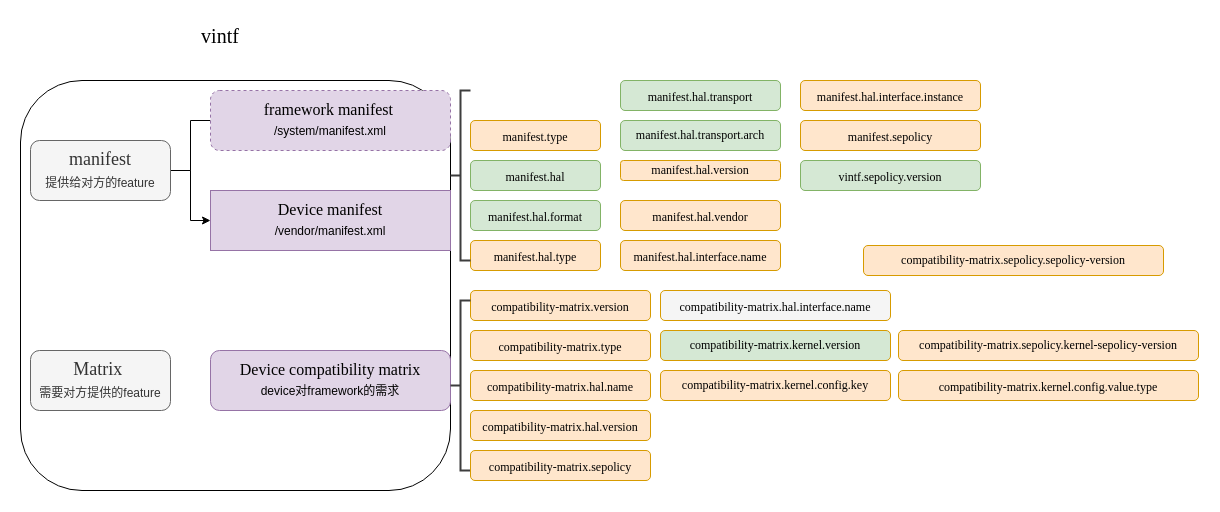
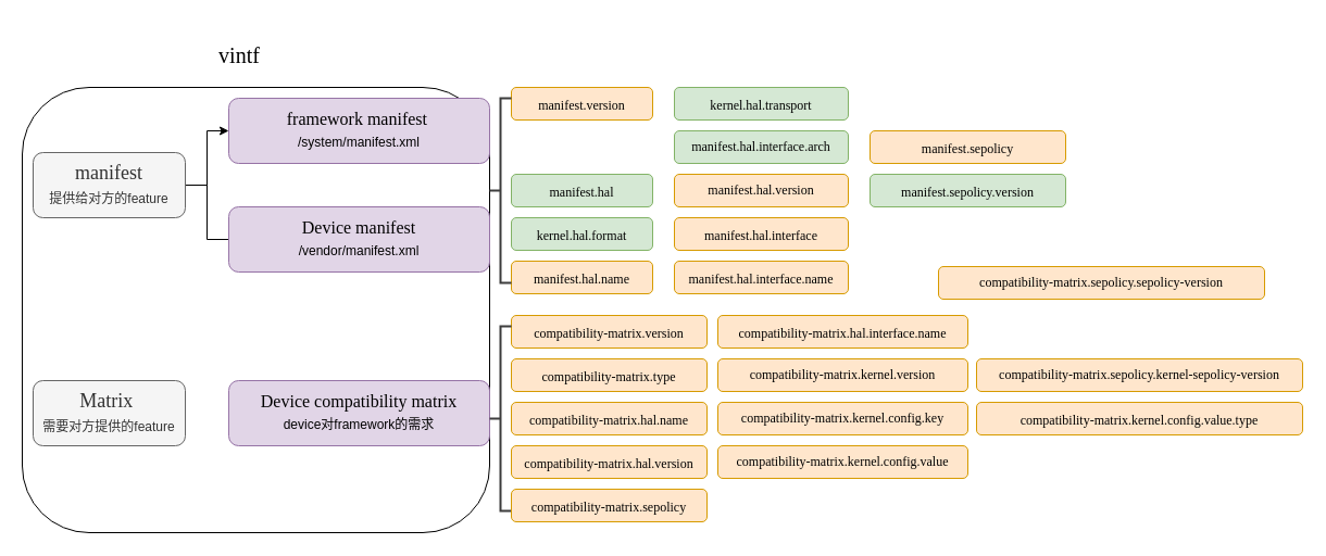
  <mxCell id="0" />
  <mxCell id="1" parent="0" />
  <mxCell id="2" value="" style="rounded=1;whiteSpace=wrap;html=1;" vertex="1" parent="1"><mxGeometry x="20" y="80" width="430" height="410" as="geometry" /></mxCell>
- <mxCell id="3" value="&lt;font face=&quot;Comic Sans MS&quot; style=&quot;font-size: 20px;&quot;&gt;vintf&lt;/font&gt;" style="rounded=1;whiteSpace=wrap;html=1;fillColor=none;strokeColor=none;fontSize=20;" vertex="1" parent="1"><mxGeometry x="160" y="5" width="120" height="60" as="geometry" /></mxCell>
- <mxCell id="4" style="edgeStyle=orthogonalEdgeStyle;rounded=0;orthogonalLoop=1;jettySize=auto;html=1;exitX=1;exitY=0.5;exitDx=0;exitDy=0;entryX=0;entryY=0.5;entryDx=0;entryDy=0;endArrow=none;" edge="1" parent="1" source="6" target="8"><mxGeometry relative="1" as="geometry" /></mxCell>
- <mxCell id="5" style="edgeStyle=orthogonalEdgeStyle;rounded=0;orthogonalLoop=1;jettySize=auto;html=1;exitX=1;exitY=0.5;exitDx=0;exitDy=0;entryX=0;entryY=0.5;entryDx=0;entryDy=0;" edge="1" parent="1" source="6" target="9"><mxGeometry relative="1" as="geometry" /></mxCell>
+ <mxCell id="3" value="&lt;font face=&quot;Comic Sans MS&quot; style=&quot;font-size: 20px;&quot;&gt;vintf&lt;/font&gt;" style="rounded=1;whiteSpace=wrap;html=1;fillColor=none;strokeColor=none;fontSize=20;" vertex="1" parent="1"><mxGeometry x="160" y="20" width="120" height="60" as="geometry" /></mxCell>
+ <mxCell id="4" style="edgeStyle=orthogonalEdgeStyle;rounded=0;orthogonalLoop=1;jettySize=auto;html=1;exitX=1;exitY=0.5;exitDx=0;exitDy=0;entryX=0;entryY=0.5;entryDx=0;entryDy=0;" edge="1" parent="1" source="6" target="8"><mxGeometry relative="1" as="geometry" /></mxCell>
+ <mxCell id="5" style="edgeStyle=orthogonalEdgeStyle;rounded=0;orthogonalLoop=1;jettySize=auto;html=1;exitX=1;exitY=0.5;exitDx=0;exitDy=0;entryX=0;entryY=0.5;entryDx=0;entryDy=0;endArrow=none;" edge="1" parent="1" source="6" target="9"><mxGeometry relative="1" as="geometry" /></mxCell>
  <mxCell id="6" value="&lt;font style=&quot;font-size: 18px;&quot; face=&quot;Comic Sans MS&quot;&gt;manifest&lt;br&gt;&lt;/font&gt;提供给对方的feature&lt;font style=&quot;font-size: 18px;&quot; face=&quot;Comic Sans MS&quot;&gt;&lt;br&gt;&lt;/font&gt;" style="rounded=1;whiteSpace=wrap;html=1;align=center;verticalAlign=middle;fillColor=#f5f5f5;fontColor=#333333;strokeColor=#666666;" vertex="1" parent="1"><mxGeometry x="30" y="140" width="140" height="60" as="geometry" /></mxCell>
  <mxCell id="7" value="&lt;font style=&quot;font-size: 18px;&quot; face=&quot;Comic Sans MS&quot;&gt;Matrix&amp;nbsp;&lt;br&gt;&lt;/font&gt;需要对方提供的feature&lt;font style=&quot;font-size: 18px;&quot; face=&quot;Comic Sans MS&quot;&gt;&lt;br&gt;&lt;/font&gt;" style="rounded=1;whiteSpace=wrap;html=1;align=center;verticalAlign=middle;fillColor=#f5f5f5;fontColor=#333333;strokeColor=#666666;" vertex="1" parent="1"><mxGeometry x="30" y="350" width="140" height="60" as="geometry" /></mxCell>
- <mxCell id="8" value="&lt;font style=&quot;&quot; face=&quot;Comic Sans MS&quot;&gt;&lt;font style=&quot;font-size: 16px;&quot;&gt;framework manifest&lt;/font&gt;&lt;span style=&quot;font-size: 13px;&quot;&gt;&amp;nbsp;&lt;/span&gt;&lt;br&gt;&lt;/font&gt;/system/manifest.xml&lt;font style=&quot;font-size: 18px;&quot; face=&quot;Comic Sans MS&quot;&gt;&lt;br&gt;&lt;/font&gt;" style="rounded=1;whiteSpace=wrap;html=1;align=center;verticalAlign=middle;fillColor=#e1d5e7;strokeColor=#9673a6;dashed=1;" vertex="1" parent="1"><mxGeometry x="210" y="90" width="240" height="60" as="geometry" /></mxCell>
- <mxCell id="9" value="&lt;font style=&quot;font-size: 16px;&quot; face=&quot;Comic Sans MS&quot;&gt;Device manifest&lt;br&gt;&lt;/font&gt;/vendor/manifest.xml&lt;font style=&quot;font-size: 18px;&quot; face=&quot;Comic Sans MS&quot;&gt;&lt;br&gt;&lt;/font&gt;" style="whiteSpace=wrap;html=1;align=center;verticalAlign=middle;fillColor=#e1d5e7;strokeColor=#9673a6;rounded=0;" vertex="1" parent="1"><mxGeometry x="210" y="190" width="240" height="60" as="geometry" /></mxCell>
+ <mxCell id="8" value="&lt;font style=&quot;&quot; face=&quot;Comic Sans MS&quot;&gt;&lt;font style=&quot;font-size: 16px;&quot;&gt;framework manifest&lt;/font&gt;&lt;span style=&quot;font-size: 13px;&quot;&gt;&amp;nbsp;&lt;/span&gt;&lt;br&gt;&lt;/font&gt;/system/manifest.xml&lt;font style=&quot;font-size: 18px;&quot; face=&quot;Comic Sans MS&quot;&gt;&lt;br&gt;&lt;/font&gt;" style="rounded=1;whiteSpace=wrap;html=1;align=center;verticalAlign=middle;fillColor=#e1d5e7;strokeColor=#9673a6;" vertex="1" parent="1"><mxGeometry x="210" y="90" width="240" height="60" as="geometry" /></mxCell>
+ <mxCell id="9" value="&lt;font style=&quot;font-size: 16px;&quot; face=&quot;Comic Sans MS&quot;&gt;Device manifest&lt;br&gt;&lt;/font&gt;/vendor/manifest.xml&lt;font style=&quot;font-size: 18px;&quot; face=&quot;Comic Sans MS&quot;&gt;&lt;br&gt;&lt;/font&gt;" style="rounded=1;whiteSpace=wrap;html=1;align=center;verticalAlign=middle;fillColor=#e1d5e7;strokeColor=#9673a6;" vertex="1" parent="1"><mxGeometry x="210" y="190" width="240" height="60" as="geometry" /></mxCell>
  <mxCell id="10" value="&lt;font style=&quot;&quot; face=&quot;Comic Sans MS&quot;&gt;&lt;font style=&quot;font-size: 16px;&quot;&gt;Device compatibility matrix&lt;/font&gt;&lt;br&gt;&lt;/font&gt;device对framework的需求&lt;font style=&quot;font-size: 18px;&quot; face=&quot;Comic Sans MS&quot;&gt;&lt;br&gt;&lt;/font&gt;" style="rounded=1;whiteSpace=wrap;html=1;align=center;verticalAlign=middle;fillColor=#e1d5e7;strokeColor=#9673a6;" vertex="1" parent="1"><mxGeometry x="210" y="350" width="240" height="60" as="geometry" /></mxCell>
- <mxCell id="12" value="manifest.type&lt;font style=&quot;font-size: 18px;&quot;&gt;&lt;br&gt;&lt;/font&gt;" style="rounded=1;whiteSpace=wrap;html=1;align=center;verticalAlign=middle;fontFamily=Comic Sans MS;fillColor=#ffe6cc;strokeColor=#d79b00;" vertex="1" parent="1"><mxGeometry x="470" y="120" width="130" height="30" as="geometry" /></mxCell>
+ <mxCell id="11" value="&lt;font face=&quot;Comic Sans MS&quot;&gt;manifest.version&lt;/font&gt;&lt;font style=&quot;font-size: 18px;&quot; face=&quot;Comic Sans MS&quot;&gt;&lt;br&gt;&lt;/font&gt;" style="rounded=1;whiteSpace=wrap;html=1;align=center;verticalAlign=middle;fillColor=#ffe6cc;strokeColor=#d79b00;" vertex="1" parent="1"><mxGeometry x="470" y="80" width="130" height="30" as="geometry" /></mxCell>
  <mxCell id="13" value="manifest.hal&lt;font style=&quot;font-size: 18px;&quot;&gt;&lt;br&gt;&lt;/font&gt;" style="rounded=1;whiteSpace=wrap;html=1;align=center;verticalAlign=middle;fillColor=#d5e8d4;strokeColor=#82b366;fontFamily=Comic Sans MS;" vertex="1" parent="1"><mxGeometry x="470" y="160" width="130" height="30" as="geometry" /></mxCell>
- <mxCell id="14" value="manifest.hal.format&lt;font style=&quot;font-size: 18px;&quot;&gt;&lt;br&gt;&lt;/font&gt;" style="rounded=1;whiteSpace=wrap;html=1;align=center;verticalAlign=middle;fillColor=#d5e8d4;strokeColor=#82b366;fontFamily=Comic Sans MS;" vertex="1" parent="1"><mxGeometry x="470" y="200" width="130" height="30" as="geometry" /></mxCell>
- <mxCell id="15" value="manifest.hal.type&lt;font style=&quot;font-size: 18px;&quot;&gt;&lt;br&gt;&lt;/font&gt;" style="rounded=1;whiteSpace=wrap;html=1;align=center;verticalAlign=middle;fontFamily=Comic Sans MS;fillColor=#ffe6cc;strokeColor=#d79b00;" vertex="1" parent="1"><mxGeometry x="470" y="240" width="130" height="30" as="geometry" /></mxCell>
- <mxCell id="16" value="manifest.hal.transport&lt;font style=&quot;font-size: 18px;&quot;&gt;&lt;br&gt;&lt;/font&gt;" style="rounded=1;whiteSpace=wrap;html=1;align=center;verticalAlign=middle;fontFamily=Comic Sans MS;fillColor=#d5e8d4;strokeColor=#82b366;" vertex="1" parent="1"><mxGeometry x="620" y="80" width="160" height="30" as="geometry" /></mxCell>
- <mxCell id="17" value="&lt;font style=&quot;&quot;&gt;&lt;font style=&quot;font-size: 12px;&quot;&gt;manifest.hal.transport.arch&lt;/font&gt;&lt;br&gt;&lt;/font&gt;" style="rounded=1;whiteSpace=wrap;html=1;align=center;verticalAlign=middle;fontFamily=Comic Sans MS;fillColor=#d5e8d4;strokeColor=#82b366;" vertex="1" parent="1"><mxGeometry x="620" y="120" width="160" height="30" as="geometry" /></mxCell>
- <mxCell id="18" value="&lt;font style=&quot;&quot;&gt;manifest.hal.version&lt;br&gt;&lt;/font&gt;" style="rounded=1;whiteSpace=wrap;html=1;align=center;verticalAlign=middle;fontFamily=Comic Sans MS;fillColor=#ffe6cc;strokeColor=#d79b00;" vertex="1" parent="1"><mxGeometry x="620" y="160" width="160" height="20" as="geometry" /></mxCell>
- <mxCell id="19" value="manifest.hal.vendor&lt;font style=&quot;font-size: 18px;&quot;&gt;&lt;br&gt;&lt;/font&gt;" style="rounded=1;whiteSpace=wrap;html=1;align=center;verticalAlign=middle;fontFamily=Comic Sans MS;fillColor=#ffe6cc;strokeColor=#d79b00;" vertex="1" parent="1"><mxGeometry x="620" y="200" width="160" height="30" as="geometry" /></mxCell>
+ <mxCell id="14" value="kernel.hal.format&lt;font style=&quot;font-size: 18px;&quot;&gt;&lt;br&gt;&lt;/font&gt;" style="rounded=1;whiteSpace=wrap;html=1;align=center;verticalAlign=middle;fillColor=#d5e8d4;strokeColor=#82b366;fontFamily=Comic Sans MS;" vertex="1" parent="1"><mxGeometry x="470" y="200" width="130" height="30" as="geometry" /></mxCell>
+ <mxCell id="15" value="manifest.hal.name&lt;font style=&quot;font-size: 18px;&quot;&gt;&lt;br&gt;&lt;/font&gt;" style="rounded=1;whiteSpace=wrap;html=1;align=center;verticalAlign=middle;fontFamily=Comic Sans MS;fillColor=#ffe6cc;strokeColor=#d79b00;" vertex="1" parent="1"><mxGeometry x="470" y="240" width="130" height="30" as="geometry" /></mxCell>
+ <mxCell id="16" value="kernel.hal.transport&lt;font style=&quot;font-size: 18px;&quot;&gt;&lt;br&gt;&lt;/font&gt;" style="rounded=1;whiteSpace=wrap;html=1;align=center;verticalAlign=middle;fontFamily=Comic Sans MS;fillColor=#d5e8d4;strokeColor=#82b366;" vertex="1" parent="1"><mxGeometry x="620" y="80" width="160" height="30" as="geometry" /></mxCell>
+ <mxCell id="17" value="&lt;font style=&quot;&quot;&gt;&lt;font style=&quot;font-size: 12px;&quot;&gt;manifest.hal.interface.arch&lt;/font&gt;&lt;br&gt;&lt;/font&gt;" style="rounded=1;whiteSpace=wrap;html=1;align=center;verticalAlign=middle;fontFamily=Comic Sans MS;fillColor=#d5e8d4;strokeColor=#82b366;" vertex="1" parent="1"><mxGeometry x="620" y="120" width="160" height="30" as="geometry" /></mxCell>
+ <mxCell id="18" value="&lt;font style=&quot;&quot;&gt;manifest.hal.version&lt;br&gt;&lt;/font&gt;" style="rounded=1;whiteSpace=wrap;html=1;align=center;verticalAlign=middle;fontFamily=Comic Sans MS;fillColor=#ffe6cc;strokeColor=#d79b00;" vertex="1" parent="1"><mxGeometry x="620" y="160" width="160" height="30" as="geometry" /></mxCell>
+ <mxCell id="19" value="manifest.hal.interface&lt;font style=&quot;font-size: 18px;&quot;&gt;&lt;br&gt;&lt;/font&gt;" style="rounded=1;whiteSpace=wrap;html=1;align=center;verticalAlign=middle;fontFamily=Comic Sans MS;fillColor=#ffe6cc;strokeColor=#d79b00;" vertex="1" parent="1"><mxGeometry x="620" y="200" width="160" height="30" as="geometry" /></mxCell>
  <mxCell id="20" value="manifest.hal.interface.name&lt;font style=&quot;font-size: 18px;&quot;&gt;&lt;br&gt;&lt;/font&gt;" style="rounded=1;whiteSpace=wrap;html=1;align=center;verticalAlign=middle;fontFamily=Comic Sans MS;fillColor=#ffe6cc;strokeColor=#d79b00;" vertex="1" parent="1"><mxGeometry x="620" y="240" width="160" height="30" as="geometry" /></mxCell>
- <mxCell id="21" value="manifest.hal.interface.instance&lt;font style=&quot;font-size: 18px;&quot;&gt;&lt;br&gt;&lt;/font&gt;" style="rounded=1;whiteSpace=wrap;html=1;align=center;verticalAlign=middle;fontFamily=Comic Sans MS;fillColor=#ffe6cc;strokeColor=#d79b00;" vertex="1" parent="1"><mxGeometry x="800" y="80" width="180" height="30" as="geometry" /></mxCell>
  <mxCell id="22" value="manifest.sepolicy&lt;font style=&quot;font-size: 18px;&quot;&gt;&lt;br&gt;&lt;/font&gt;" style="rounded=1;whiteSpace=wrap;html=1;align=center;verticalAlign=middle;fontFamily=Comic Sans MS;fillColor=#ffe6cc;strokeColor=#d79b00;" vertex="1" parent="1"><mxGeometry x="800" y="120" width="180" height="30" as="geometry" /></mxCell>
- <mxCell id="23" value="vintf.sepolicy.version&lt;font style=&quot;font-size: 18px;&quot;&gt;&lt;br&gt;&lt;/font&gt;" style="rounded=1;whiteSpace=wrap;html=1;align=center;verticalAlign=middle;fontFamily=Comic Sans MS;fillColor=#d5e8d4;strokeColor=#82b366;" vertex="1" parent="1"><mxGeometry x="800" y="160" width="180" height="30" as="geometry" /></mxCell>
+ <mxCell id="23" value="manifest.sepolicy.version&lt;font style=&quot;font-size: 18px;&quot;&gt;&lt;br&gt;&lt;/font&gt;" style="rounded=1;whiteSpace=wrap;html=1;align=center;verticalAlign=middle;fontFamily=Comic Sans MS;fillColor=#d5e8d4;strokeColor=#82b366;" vertex="1" parent="1"><mxGeometry x="800" y="160" width="180" height="30" as="geometry" /></mxCell>
  <mxCell id="24" value="compatibility-matrix.version&lt;font style=&quot;font-size: 18px;&quot;&gt;&lt;br&gt;&lt;/font&gt;" style="rounded=1;whiteSpace=wrap;html=1;align=center;verticalAlign=middle;fontFamily=Comic Sans MS;fillColor=#ffe6cc;strokeColor=#d79b00;" vertex="1" parent="1"><mxGeometry x="470" y="290" width="180" height="30" as="geometry" /></mxCell>
  <mxCell id="25" value="" style="strokeWidth=2;html=1;shape=mxgraph.flowchart.annotation_2;align=left;labelPosition=right;pointerEvents=1;strokeColor=#3D3D3D;" vertex="1" parent="1"><mxGeometry x="450" y="90" width="20" height="170" as="geometry" /></mxCell>
  <mxCell id="26" value="" style="strokeWidth=2;html=1;shape=mxgraph.flowchart.annotation_2;align=left;labelPosition=right;pointerEvents=1;strokeColor=#3D3D3D;fontFamily=Comic Sans MS;" vertex="1" parent="1"><mxGeometry x="450" y="300" width="20" height="170" as="geometry" /></mxCell>
  <mxCell id="27" value="compatibility-matrix.type&lt;font style=&quot;font-size: 18px;&quot;&gt;&lt;br&gt;&lt;/font&gt;" style="rounded=1;whiteSpace=wrap;html=1;align=center;verticalAlign=middle;fontFamily=Comic Sans MS;fillColor=#ffe6cc;strokeColor=#d79b00;" vertex="1" parent="1"><mxGeometry x="470" y="330" width="180" height="30" as="geometry" /></mxCell>
  <mxCell id="28" value="compatibility-matrix.hal.name&lt;font style=&quot;font-size: 18px;&quot;&gt;&lt;br&gt;&lt;/font&gt;" style="rounded=1;whiteSpace=wrap;html=1;align=center;verticalAlign=middle;fontFamily=Comic Sans MS;fillColor=#ffe6cc;strokeColor=#d79b00;" vertex="1" parent="1"><mxGeometry x="470" y="370" width="180" height="30" as="geometry" /></mxCell>
  <mxCell id="29" value="compatibility-matrix.hal.version&lt;font style=&quot;font-size: 18px;&quot;&gt;&lt;br&gt;&lt;/font&gt;" style="rounded=1;whiteSpace=wrap;html=1;align=center;verticalAlign=middle;fontFamily=Comic Sans MS;fillColor=#ffe6cc;strokeColor=#d79b00;" vertex="1" parent="1"><mxGeometry x="470" y="410" width="180" height="30" as="geometry" /></mxCell>
- <mxCell id="30" value="compatibility-matrix.hal.interface.name&lt;font style=&quot;font-size: 18px;&quot;&gt;&lt;br&gt;&lt;/font&gt;" style="rounded=1;whiteSpace=wrap;html=1;align=center;verticalAlign=middle;fontFamily=Comic Sans MS;fillColor=#f5f5f5;strokeColor=#d79b00;" vertex="1" parent="1"><mxGeometry x="660" y="290" width="230" height="30" as="geometry" /></mxCell>
- <mxCell id="31" value="&lt;font style=&quot;&quot;&gt;&lt;font style=&quot;font-size: 12px;&quot;&gt;compatibility-matrix.kernel.version&lt;/font&gt;&lt;br&gt;&lt;/font&gt;" style="rounded=1;whiteSpace=wrap;html=1;align=center;verticalAlign=middle;fontFamily=Comic Sans MS;fillColor=#d5e8d4;strokeColor=#d79b00;" vertex="1" parent="1"><mxGeometry x="660" y="330" width="230" height="30" as="geometry" /></mxCell>
+ <mxCell id="30" value="compatibility-matrix.hal.interface.name&lt;font style=&quot;font-size: 18px;&quot;&gt;&lt;br&gt;&lt;/font&gt;" style="rounded=1;whiteSpace=wrap;html=1;align=center;verticalAlign=middle;fontFamily=Comic Sans MS;fillColor=#ffe6cc;strokeColor=#d79b00;" vertex="1" parent="1"><mxGeometry x="660" y="290" width="230" height="30" as="geometry" /></mxCell>
+ <mxCell id="31" value="&lt;font style=&quot;&quot;&gt;&lt;font style=&quot;font-size: 12px;&quot;&gt;compatibility-matrix.kernel.version&lt;/font&gt;&lt;br&gt;&lt;/font&gt;" style="rounded=1;whiteSpace=wrap;html=1;align=center;verticalAlign=middle;fontFamily=Comic Sans MS;fillColor=#ffe6cc;strokeColor=#d79b00;" vertex="1" parent="1"><mxGeometry x="660" y="330" width="230" height="30" as="geometry" /></mxCell>
  <mxCell id="32" value="&lt;font style=&quot;&quot;&gt;compatibility-matrix.kernel.config.key&lt;br&gt;&lt;/font&gt;" style="rounded=1;whiteSpace=wrap;html=1;align=center;verticalAlign=middle;fontFamily=Comic Sans MS;fillColor=#ffe6cc;strokeColor=#d79b00;" vertex="1" parent="1"><mxGeometry x="660" y="370" width="230" height="30" as="geometry" /></mxCell>
+ <mxCell id="33" value="&lt;font style=&quot;&quot;&gt;compatibility-matrix.kernel.config.value&lt;br&gt;&lt;/font&gt;" style="rounded=1;whiteSpace=wrap;html=1;align=center;verticalAlign=middle;fontFamily=Comic Sans MS;fillColor=#ffe6cc;strokeColor=#d79b00;" vertex="1" parent="1"><mxGeometry x="660" y="410" width="230" height="30" as="geometry" /></mxCell>
  <mxCell id="34" value="compatibility-matrix.kernel.config.value.type&lt;font style=&quot;font-size: 18px;&quot;&gt;&lt;br&gt;&lt;/font&gt;" style="rounded=1;whiteSpace=wrap;html=1;align=center;verticalAlign=middle;fontFamily=Comic Sans MS;fillColor=#ffe6cc;strokeColor=#d79b00;" vertex="1" parent="1"><mxGeometry x="898" y="370" width="300" height="30" as="geometry" /></mxCell>
  <mxCell id="35" value="compatibility-matrix.sepolicy&lt;font style=&quot;font-size: 18px;&quot;&gt;&lt;br&gt;&lt;/font&gt;" style="rounded=1;whiteSpace=wrap;html=1;align=center;verticalAlign=middle;fontFamily=Comic Sans MS;fillColor=#ffe6cc;strokeColor=#d79b00;" vertex="1" parent="1"><mxGeometry x="470" y="450" width="180" height="30" as="geometry" /></mxCell>
  <mxCell id="36" value="&lt;font style=&quot;&quot;&gt;compatibility-matrix.sepolicy.sepolicy-version&lt;br&gt;&lt;/font&gt;" style="rounded=1;whiteSpace=wrap;html=1;align=center;verticalAlign=middle;fontFamily=Comic Sans MS;fillColor=#ffe6cc;strokeColor=#d79b00;" vertex="1" parent="1"><mxGeometry x="863" y="245" width="300" height="30" as="geometry" /></mxCell>
  <mxCell id="37" value="&lt;font style=&quot;&quot;&gt;compatibility-matrix.sepolicy.kernel-sepolicy-version&lt;br&gt;&lt;/font&gt;" style="rounded=1;whiteSpace=wrap;html=1;align=center;verticalAlign=middle;fontFamily=Comic Sans MS;fillColor=#ffe6cc;strokeColor=#d79b00;" vertex="1" parent="1"><mxGeometry x="898" y="330" width="300" height="30" as="geometry" /></mxCell>
